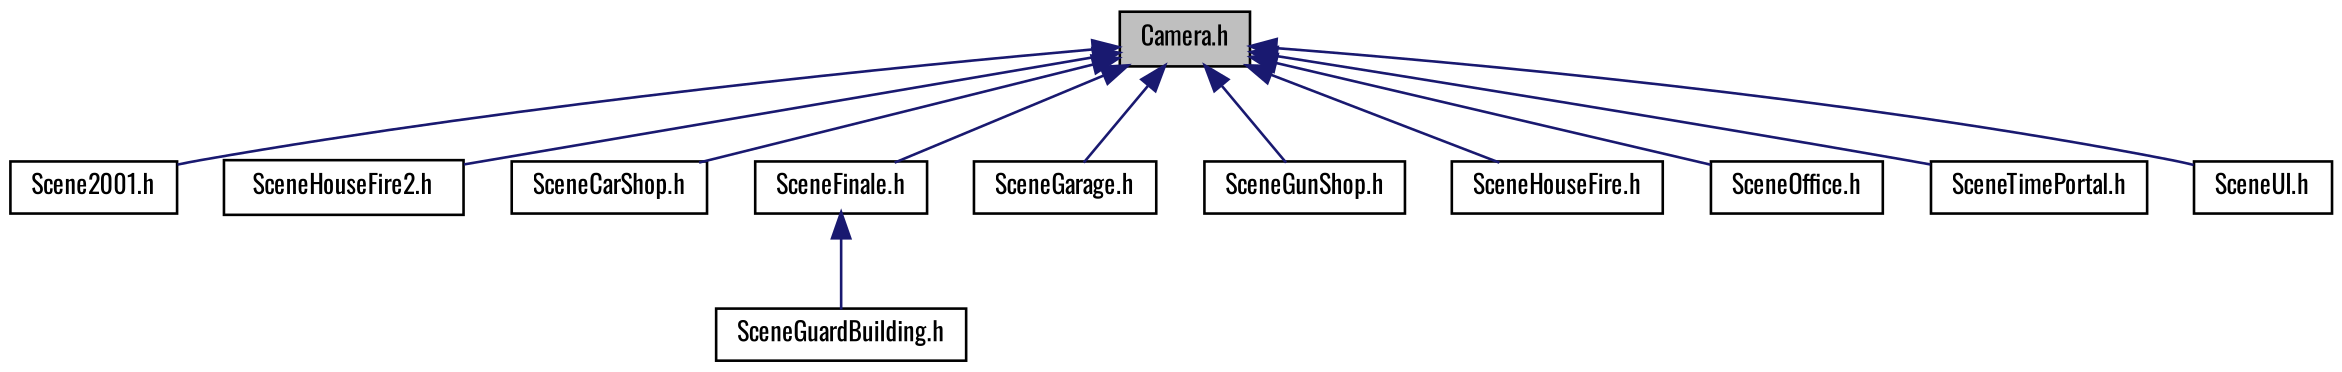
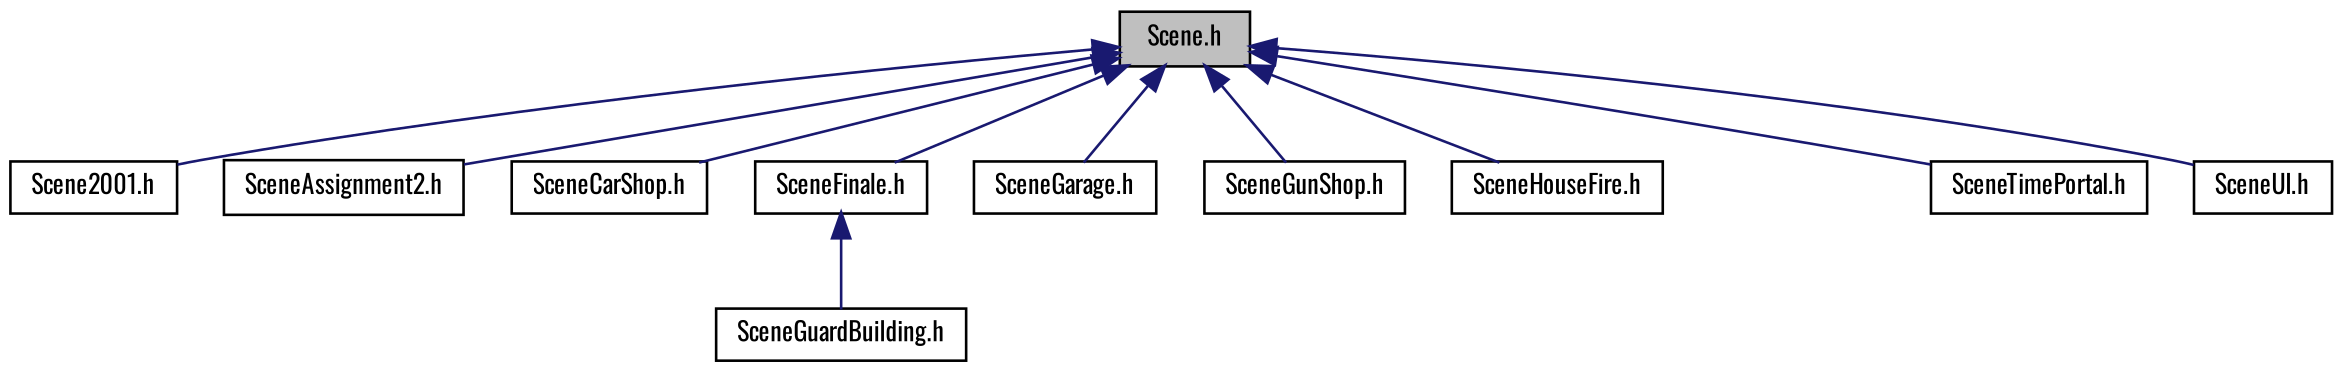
  digraph {
    fontname=Oswald
    node [color=black fillcolor=white fontname=Oswald fontsize=10 shape=record style=filled]
    edge [color=midnightblue dir=back fontname=Oswald fontsize=10 labelfontname=Helvetica labelfontsize=10 style=solid]
-   n1 [fillcolor=grey75 fontcolor=black height=0.2 label="Camera.h" width=0.4]
+   n1 [fillcolor=grey75 fontcolor=black height=0.2 label="Scene.h" width=0.4]
    n2 [height=0.2 label="Scene2001.h" width=0.4]
-   n3 [height=0.2 label="SceneHouseFire2.h" width=0.4]
+   n3 [height=0.2 label="SceneAssignment2.h" width=0.4]
    n4 [height=0.2 label="SceneCarShop.h" width=0.4]
    n5 [height=0.2 label="SceneFinale.h" width=0.4]
    n6 [height=0.2 label="SceneGarage.h" width=0.4]
    n7 [height=0.2 label="SceneGunShop.h" width=0.4]
    n8 [height=0.2 label="SceneHouseFire.h" width=0.4]
-   n9 [height=0.2 label="SceneOffice.h" width=0.4]
    n10 [height=0.2 label="SceneTimePortal.h" width=0.4]
    n11 [height=0.2 label="SceneUI.h" width=0.4]
    n12 [height=0.2 label="SceneGuardBuilding.h" width=0.4]
    n1 -> n2
    n1 -> n3
    n1 -> n4
    n1 -> n5
    n1 -> n6
    n1 -> n7
    n1 -> n8
-   n1 -> n9
    n1 -> n10
    n1 -> n11
    n5 -> n12
  }
